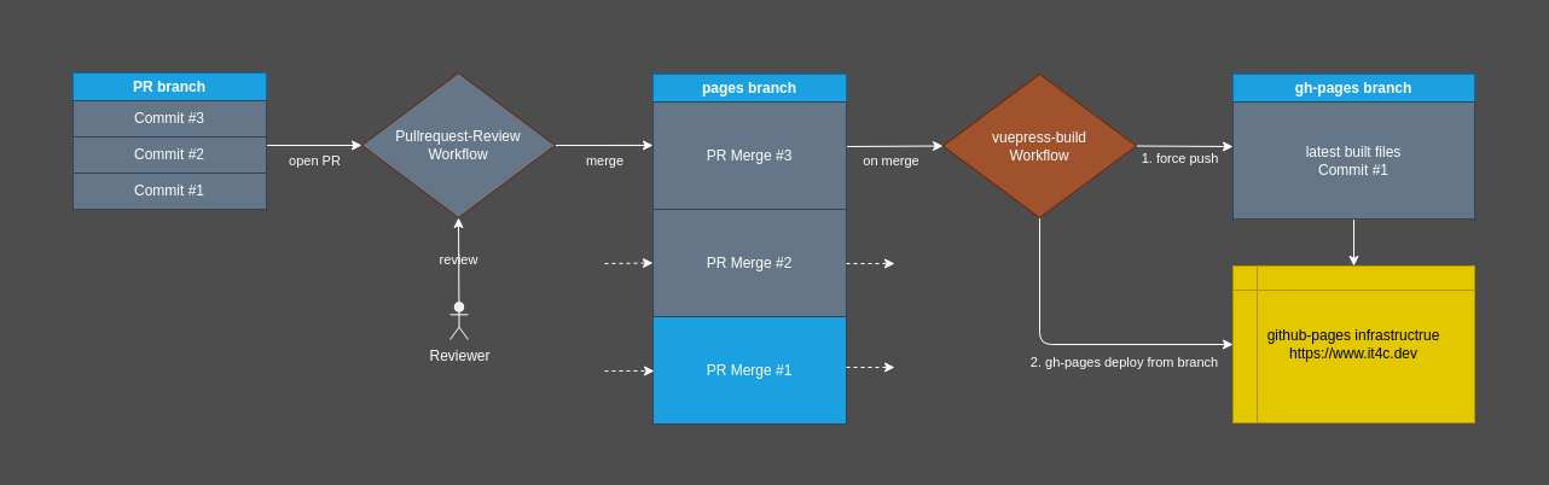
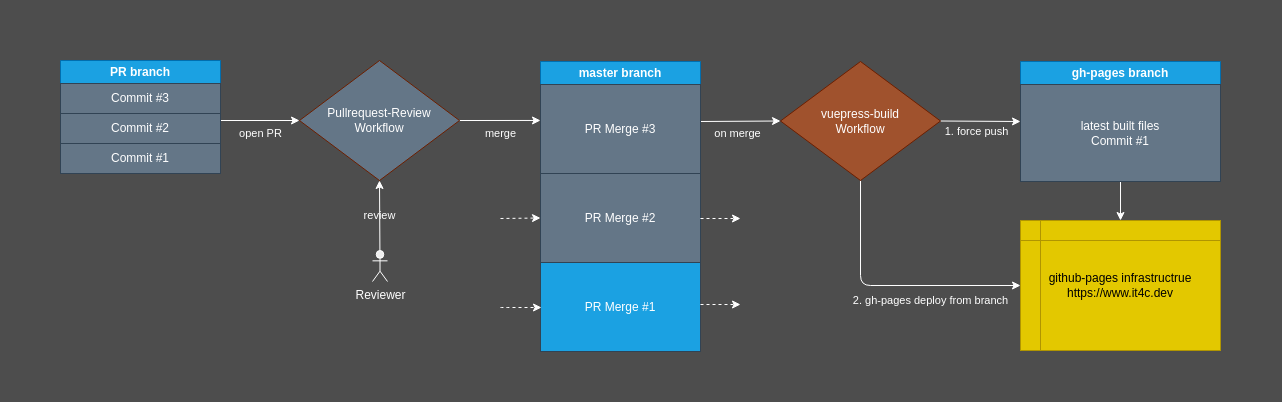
  <mxCell id="0" />
  <mxCell id="1" parent="0" />
  <mxCell id="2" style="edgeStyle=none;html=1;exitX=1;exitY=0.5;exitDx=0;exitDy=0;entryX=0;entryY=0.5;entryDx=0;entryDy=0;fillColor=#f9f7ed;strokeColor=#FFFFFF;fontColor=#FFFFFF;" edge="1" parent="1" source="5" target="24"><mxGeometry relative="1" as="geometry" /></mxCell>
  <mxCell id="3" value="1. force push" style="edgeLabel;html=1;align=center;verticalAlign=middle;resizable=0;points=[];labelBackgroundColor=none;fontColor=#FFFFFF;" vertex="1" connectable="0" parent="2"><mxGeometry x="-0.375" y="2" relative="1" as="geometry"><mxPoint x="10" y="12" as="offset" /></mxGeometry></mxCell>
  <mxCell id="4" value="2. gh-pages deploy from branch" style="edgeStyle=orthogonalEdgeStyle;html=1;exitX=0.5;exitY=1;exitDx=0;exitDy=0;entryX=0;entryY=0.5;entryDx=0;entryDy=0;jumpStyle=none;fillColor=#f9f7ed;strokeColor=#FFFFFF;fontColor=#FFFFFF;labelBackgroundColor=none;" edge="1" parent="1" source="5" target="26"><mxGeometry x="0.321" y="-15" relative="1" as="geometry"><mxPoint as="offset" /></mxGeometry></mxCell>
  <mxCell id="5" value="vuepress-build&lt;br&gt;Workflow" style="rhombus;whiteSpace=wrap;html=1;fillColor=#a0522d;fontColor=#ffffff;strokeColor=#6D1F00;" vertex="1" parent="1"><mxGeometry x="780" y="61" width="160" height="119" as="geometry" /></mxCell>
  <mxCell id="6" value="open PR" style="edgeStyle=none;html=1;entryX=0;entryY=0.5;entryDx=0;entryDy=0;movable=1;resizable=1;rotatable=1;deletable=1;editable=1;connectable=1;fillColor=#f9f7ed;strokeColor=#FFFFFF;fontColor=#FFFFFF;labelBackgroundColor=none;" edge="1" parent="1" target="12"><mxGeometry x="0.013" y="-13" relative="1" as="geometry"><mxPoint x="220" y="120" as="sourcePoint" /><mxPoint as="offset" /></mxGeometry></mxCell>
  <mxCell id="7" value="PR branch" style="swimlane;whiteSpace=wrap;html=1;fillColor=#1ba1e2;fontColor=#ffffff;strokeColor=#006EAF;" vertex="1" parent="1"><mxGeometry x="60" y="60" width="160" height="113" as="geometry" /></mxCell>
  <mxCell id="8" value="Commit #1" style="rounded=0;whiteSpace=wrap;html=1;fillColor=#647687;fontColor=#ffffff;strokeColor=#314354;" vertex="1" parent="7"><mxGeometry y="83" width="160" height="30" as="geometry" /></mxCell>
  <mxCell id="9" value="Commit #2" style="rounded=0;whiteSpace=wrap;html=1;fillColor=#647687;fontColor=#ffffff;strokeColor=#314354;" vertex="1" parent="7"><mxGeometry y="53" width="160" height="30" as="geometry" /></mxCell>
  <mxCell id="10" value="Commit #3&lt;br&gt;" style="rounded=0;whiteSpace=wrap;html=1;fillColor=#647687;fontColor=#ffffff;strokeColor=#314354;" vertex="1" parent="7"><mxGeometry y="23" width="160" height="30" as="geometry" /></mxCell>
  <mxCell id="11" value="merge" style="edgeStyle=none;html=1;exitX=1;exitY=0.5;exitDx=0;exitDy=0;entryX=0;entryY=0.404;entryDx=0;entryDy=0;entryPerimeter=0;fillColor=#f9f7ed;strokeColor=#FFFFFF;fontColor=#FFFFFF;labelBackgroundColor=none;" edge="1" parent="1" source="12" target="20"><mxGeometry x="0.001" y="-13" relative="1" as="geometry"><mxPoint as="offset" /></mxGeometry></mxCell>
  <mxCell id="12" value="Pullrequest-Review&lt;br&gt;Workflow" style="rhombus;whiteSpace=wrap;html=1;fillColor=#647687;fontColor=#ffffff;strokeColor=#6D1F00;" vertex="1" parent="1"><mxGeometry x="299" y="60" width="160" height="120" as="geometry" /></mxCell>
  <mxCell id="13" value="review" style="edgeStyle=none;html=1;entryX=0.5;entryY=1;entryDx=0;entryDy=0;fillColor=#f9f7ed;strokeColor=#FFFFFF;fontColor=#FFFFFF;labelBackgroundColor=none;" edge="1" parent="1" target="12"><mxGeometry x="0.014" relative="1" as="geometry"><mxPoint x="379.412" y="250" as="sourcePoint" /><mxPoint x="380" y="190" as="targetPoint" /><mxPoint as="offset" /></mxGeometry></mxCell>
  <mxCell id="14" value="Reviewer" style="shape=umlActor;verticalLabelPosition=bottom;verticalAlign=top;html=1;outlineConnect=0;fillColor=#eeeeee;strokeColor=#FFFFFF;fontColor=#FFFFFF;" vertex="1" parent="1"><mxGeometry x="372" y="250" width="15" height="31" as="geometry" /></mxCell>
  <mxCell id="15" style="edgeStyle=none;html=1;entryX=0;entryY=0.5;entryDx=0;entryDy=0;fillColor=#f9f7ed;strokeColor=#FFFFFF;fontColor=#FFFFFF;" edge="1" parent="1" target="5"><mxGeometry relative="1" as="geometry"><mxPoint x="700" y="121" as="sourcePoint" /></mxGeometry></mxCell>
  <mxCell id="16" value="on merge" style="edgeLabel;html=1;align=center;verticalAlign=middle;resizable=0;points=[];labelBackgroundColor=none;fontColor=#FFFFFF;" vertex="1" connectable="0" parent="15"><mxGeometry x="-0.663" relative="1" as="geometry"><mxPoint x="24" y="12" as="offset" /></mxGeometry></mxCell>
- <mxCell id="17" value="pages branch" style="swimlane;whiteSpace=wrap;html=1;fillColor=#1ba1e2;fontColor=#ffffff;strokeColor=#006EAF;" vertex="1" parent="1"><mxGeometry x="540" y="61" width="160" height="289" as="geometry" /></mxCell>
+ <mxCell id="17" value="master branch" style="swimlane;whiteSpace=wrap;html=1;fillColor=#1ba1e2;fontColor=#ffffff;strokeColor=#006EAF;" vertex="1" parent="1"><mxGeometry x="540" y="61" width="160" height="289" as="geometry" /></mxCell>
  <mxCell id="18" value="PR Merge #1" style="rounded=0;whiteSpace=wrap;html=1;fontColor=#ffffff;fillColor=#1ba1e2;strokeColor=#314354;" vertex="1" parent="17"><mxGeometry y="201" width="160" height="89" as="geometry" /></mxCell>
  <mxCell id="19" value="PR Merge #2" style="rounded=0;whiteSpace=wrap;html=1;fontColor=#ffffff;fillColor=#647687;strokeColor=#314354;" vertex="1" parent="17"><mxGeometry y="112" width="160" height="89" as="geometry" /></mxCell>
  <mxCell id="20" value="PR Merge #3" style="rounded=0;whiteSpace=wrap;html=1;fontColor=#ffffff;fillColor=#647687;strokeColor=#314354;" vertex="1" parent="17"><mxGeometry y="23" width="160" height="89" as="geometry" /></mxCell>
  <mxCell id="21" value="" style="endArrow=classic;html=1;entryX=0;entryY=0.5;entryDx=0;entryDy=0;dashed=1;fillColor=#f9f7ed;strokeColor=#FFFFFF;fontColor=#FFFFFF;" edge="1" parent="1" target="19"><mxGeometry width="50" height="50" relative="1" as="geometry"><mxPoint x="500" y="218" as="sourcePoint" /><mxPoint x="711" y="241" as="targetPoint" /><Array as="points"><mxPoint x="500" y="218" /></Array></mxGeometry></mxCell>
  <mxCell id="22" value="" style="endArrow=classic;html=1;dashed=1;fillColor=#f9f7ed;strokeColor=#FFFFFF;fontColor=#FFFFFF;" edge="1" parent="1"><mxGeometry width="50" height="50" relative="1" as="geometry"><mxPoint x="500" y="307" as="sourcePoint" /><mxPoint x="541" y="307" as="targetPoint" /><Array as="points"><mxPoint x="501" y="307" /></Array></mxGeometry></mxCell>
  <mxCell id="23" style="edgeStyle=orthogonalEdgeStyle;jumpStyle=none;html=1;exitX=0.5;exitY=1;exitDx=0;exitDy=0;entryX=0.5;entryY=0;entryDx=0;entryDy=0;labelBackgroundColor=none;fontColor=#FFFFFF;strokeColor=#FFFFFF;" edge="1" parent="1" source="24" target="26"><mxGeometry relative="1" as="geometry" /></mxCell>
  <mxCell id="24" value="gh-pages branch" style="swimlane;whiteSpace=wrap;html=1;fillColor=#1ba1e2;fontColor=#ffffff;strokeColor=#006EAF;" vertex="1" parent="1"><mxGeometry x="1020" y="61" width="200" height="120" as="geometry" /></mxCell>
  <mxCell id="25" value="latest built files&lt;br&gt;Commit #1" style="rounded=0;whiteSpace=wrap;html=1;fillColor=#647687;strokeColor=#314354;fontColor=#ffffff;" vertex="1" parent="24"><mxGeometry y="23" width="200" height="97" as="geometry" /></mxCell>
  <mxCell id="26" value="github-pages infrastructrue&lt;br&gt;https://www.it4c.dev" style="shape=internalStorage;whiteSpace=wrap;html=1;backgroundOutline=1;fillColor=#e3c800;fontColor=#000000;strokeColor=#B09500;" vertex="1" parent="1"><mxGeometry x="1020" y="220" width="200" height="130" as="geometry" /></mxCell>
  <mxCell id="27" value="" style="endArrow=classic;html=1;dashed=1;fillColor=#f9f7ed;strokeColor=#FFFFFF;fontColor=#FFFFFF;" edge="1" parent="1"><mxGeometry width="50" height="50" relative="1" as="geometry"><mxPoint x="700" y="218" as="sourcePoint" /><mxPoint x="740" y="218" as="targetPoint" /><Array as="points"><mxPoint x="740" y="218" /></Array></mxGeometry></mxCell>
  <mxCell id="28" value="" style="endArrow=classic;html=1;dashed=1;fillColor=#f9f7ed;strokeColor=#FFFFFF;fontColor=#FFFFFF;" edge="1" parent="1"><mxGeometry width="50" height="50" relative="1" as="geometry"><mxPoint x="700" y="304" as="sourcePoint" /><mxPoint x="740" y="304" as="targetPoint" /><Array as="points"><mxPoint x="740" y="304" /></Array></mxGeometry></mxCell>
  <mxCell id="29" value="" style="rounded=0;whiteSpace=wrap;html=1;labelBackgroundColor=none;strokeColor=none;fontColor=#FFFFFF;fillColor=none;gradientColor=none;" vertex="1" parent="1"><mxGeometry width="20" height="20" as="geometry" x="20" y="20" /></mxCell>
  <mxCell id="30" value="" style="rounded=0;whiteSpace=wrap;html=1;labelBackgroundColor=none;strokeColor=none;fontColor=#FFFFFF;fillColor=none;gradientColor=none;" vertex="1" parent="1"><mxGeometry x="1240" y="360" width="20" height="20" as="geometry" /></mxCell>
